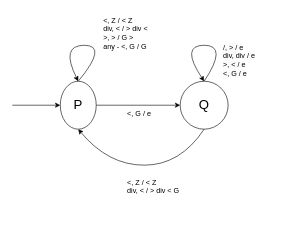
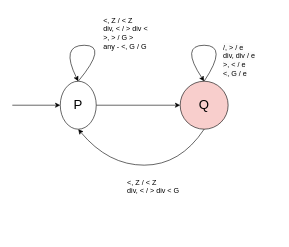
  <mxCell id="0" />
  <mxCell id="1" parent="0" />
  <mxCell id="2" style="edgeStyle=orthogonalEdgeStyle;rounded=0;orthogonalLoop=1;jettySize=auto;html=1;entryX=0;entryY=0.5;entryDx=0;entryDy=0;" edge="1" parent="1" source="3" target="7"><mxGeometry relative="1" as="geometry" /></mxCell>
  <mxCell id="3" value="&lt;font style=&quot;font-size: 22px;&quot;&gt;P&lt;/font&gt;" style="ellipse;whiteSpace=wrap;html=1;aspect=fixed;" vertex="1" parent="1"><mxGeometry x="100" y="135" width="60" height="80" as="geometry" /></mxCell>
  <mxCell id="4" value="" style="endArrow=classic;html=1;rounded=0;entryX=0;entryY=0.5;entryDx=0;entryDy=0;" edge="1" parent="1" target="3"><mxGeometry width="50" height="50" relative="1" as="geometry"><mxPoint x="20" y="175" as="sourcePoint" /><mxPoint x="60" y="155" as="targetPoint" /></mxGeometry></mxCell>
  <mxCell id="5" value="" style="curved=1;endArrow=classic;html=1;rounded=0;exitX=0.5;exitY=0;exitDx=0;exitDy=0;entryX=0.5;entryY=0;entryDx=0;entryDy=0;" edge="1" parent="1" source="3" target="3"><mxGeometry width="50" height="50" relative="1" as="geometry"><mxPoint x="190" y="145" as="sourcePoint" /><mxPoint x="130" y="115" as="targetPoint" /><Array as="points"><mxPoint x="180" y="75" /><mxPoint x="100" y="75" /></Array></mxGeometry></mxCell>
  <mxCell id="6" value="&amp;lt;, Z / &amp;lt; Z&lt;br&gt;div, &amp;lt; / &amp;gt; div &amp;lt;&lt;br&gt;&amp;gt;, &amp;gt; / G &amp;gt;&lt;br&gt;any - &amp;lt;, G / G" style="text;html=1;align=left;verticalAlign=middle;resizable=0;points=[];autosize=1;strokeColor=none;fillColor=none;" vertex="1" parent="1"><mxGeometry x="170" y="20" width="100" height="70" as="geometry" /></mxCell>
- <mxCell id="7" value="&lt;font style=&quot;font-size: 22px;&quot;&gt;Q&lt;/font&gt;" style="ellipse;whiteSpace=wrap;html=1;aspect=fixed;" vertex="1" parent="1"><mxGeometry x="300" y="135" width="80" height="80" as="geometry" /></mxCell>
- <mxCell id="8" value="&amp;lt;, G / e" style="text;html=1;align=left;verticalAlign=middle;resizable=0;points=[];autosize=1;strokeColor=none;fillColor=none;" vertex="1" parent="1"><mxGeometry x="210" y="175" width="60" height="30" as="geometry" /></mxCell>
+ <mxCell id="7" value="&lt;font style=&quot;font-size: 22px;&quot;&gt;Q&lt;/font&gt;" style="ellipse;whiteSpace=wrap;html=1;aspect=fixed;fillColor=#f8cecc;" vertex="1" parent="1"><mxGeometry x="300" y="135" width="80" height="80" as="geometry" /></mxCell>
  <mxCell id="9" value="" style="curved=1;endArrow=classic;html=1;rounded=0;exitX=0.5;exitY=0;exitDx=0;exitDy=0;" edge="1" parent="1" source="7"><mxGeometry width="50" height="50" relative="1" as="geometry"><mxPoint x="260" y="155" as="sourcePoint" /><mxPoint x="340" y="135" as="targetPoint" /><Array as="points"><mxPoint x="380" y="75" /><mxPoint x="300" y="75" /></Array></mxGeometry></mxCell>
  <mxCell id="10" value="&lt;span style=&quot;color: rgb(0, 0, 0); font-family: Helvetica; font-size: 12px; font-style: normal; font-variant-ligatures: normal; font-variant-caps: normal; font-weight: 400; letter-spacing: normal; orphans: 2; text-align: left; text-indent: 0px; text-transform: none; widows: 2; word-spacing: 0px; -webkit-text-stroke-width: 0px; background-color: rgb(251, 251, 251); text-decoration-thickness: initial; text-decoration-style: initial; text-decoration-color: initial; float: none; display: inline !important;&quot;&gt;/, &amp;gt; / e&lt;/span&gt;&lt;br style=&quot;border-color: var(--border-color); color: rgb(0, 0, 0); font-family: Helvetica; font-size: 12px; font-style: normal; font-variant-ligatures: normal; font-variant-caps: normal; font-weight: 400; letter-spacing: normal; orphans: 2; text-align: left; text-indent: 0px; text-transform: none; widows: 2; word-spacing: 0px; -webkit-text-stroke-width: 0px; background-color: rgb(251, 251, 251); text-decoration-thickness: initial; text-decoration-style: initial; text-decoration-color: initial;&quot;&gt;&lt;span style=&quot;color: rgb(0, 0, 0); font-family: Helvetica; font-size: 12px; font-style: normal; font-variant-ligatures: normal; font-variant-caps: normal; font-weight: 400; letter-spacing: normal; orphans: 2; text-align: left; text-indent: 0px; text-transform: none; widows: 2; word-spacing: 0px; -webkit-text-stroke-width: 0px; background-color: rgb(251, 251, 251); text-decoration-thickness: initial; text-decoration-style: initial; text-decoration-color: initial; float: none; display: inline !important;&quot;&gt;div, div / e&lt;/span&gt;&lt;br style=&quot;border-color: var(--border-color); color: rgb(0, 0, 0); font-family: Helvetica; font-size: 12px; font-style: normal; font-variant-ligatures: normal; font-variant-caps: normal; font-weight: 400; letter-spacing: normal; orphans: 2; text-align: left; text-indent: 0px; text-transform: none; widows: 2; word-spacing: 0px; -webkit-text-stroke-width: 0px; background-color: rgb(251, 251, 251); text-decoration-thickness: initial; text-decoration-style: initial; text-decoration-color: initial;&quot;&gt;&lt;span style=&quot;color: rgb(0, 0, 0); font-family: Helvetica; font-size: 12px; font-style: normal; font-variant-ligatures: normal; font-variant-caps: normal; font-weight: 400; letter-spacing: normal; orphans: 2; text-align: left; text-indent: 0px; text-transform: none; widows: 2; word-spacing: 0px; -webkit-text-stroke-width: 0px; background-color: rgb(251, 251, 251); text-decoration-thickness: initial; text-decoration-style: initial; text-decoration-color: initial; float: none; display: inline !important;&quot;&gt;&amp;gt;, &amp;lt; / e&lt;br&gt;&amp;lt;, G / e&lt;br&gt;&lt;/span&gt;" style="text;whiteSpace=wrap;html=1;" vertex="1" parent="1"><mxGeometry x="370" y="65" width="90" height="100" as="geometry" /></mxCell>
  <mxCell id="11" value="" style="curved=1;endArrow=classic;html=1;rounded=0;exitX=0.5;exitY=1;exitDx=0;exitDy=0;entryX=0.5;entryY=1;entryDx=0;entryDy=0;" edge="1" parent="1" source="7" target="3"><mxGeometry width="50" height="50" relative="1" as="geometry"><mxPoint x="240" y="195" as="sourcePoint" /><mxPoint x="290" y="145" as="targetPoint" /><Array as="points"><mxPoint x="300" y="275" /><mxPoint x="180" y="275" /></Array></mxGeometry></mxCell>
  <mxCell id="12" value="&amp;lt;, Z / &amp;lt; Z&lt;br&gt;div, &amp;lt; / &amp;gt; div &amp;lt; G" style="text;whiteSpace=wrap;html=1;" vertex="1" parent="1"><mxGeometry x="210" y="290" width="120" height="100" as="geometry" /></mxCell>
